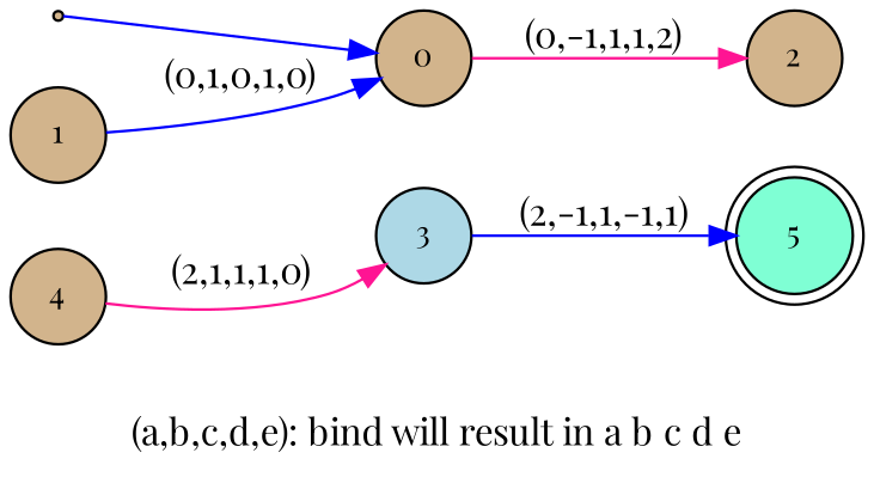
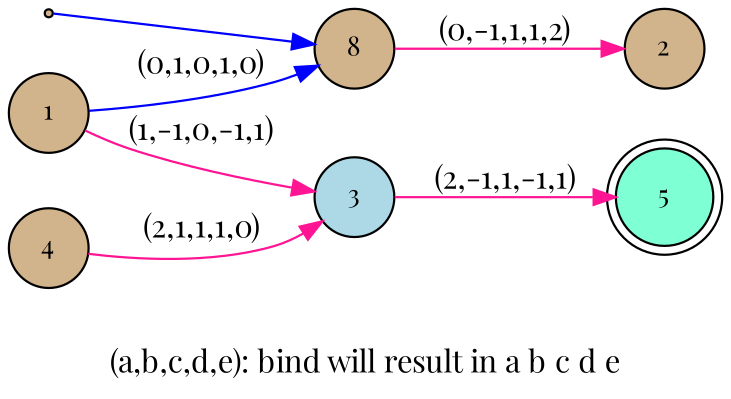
  digraph {
    fontname="Playfair Display"
    label="(a,b,c,d,e): bind will result in a b c d e"
    rankdir=LR
    node [fillcolor=tan fontname="Playfair Display" fontsize=12 shape=circle style=filled]
    edge [color=deeppink fontname="Playfair Display"]
-   n1 [label=0]
+   n1 [label=8]
    n2 [label=2]
    n3 [label=1]
    n4 [fillcolor=lightblue label=3]
    n5 [fillcolor=aquamarine label=5 shape=doublecircle]
    n6 [label=4]
    n7 [label=5 shape=point]
    n1 -> n2 [label="(0,-1,1,1,2)"]
    n3 -> n1 [color=blue label="(0,1,0,1,0)"]
-   n4 -> n5 [color=blue label="(2,-1,1,-1,1)"]
+   n3 -> n4 [label="(1,-1,0,-1,1)"]
+   n4 -> n5 [label="(2,-1,1,-1,1)"]
    n6 -> n4 [label="(2,1,1,1,0)"]
    n7 -> n1 [color=blue]
  }
